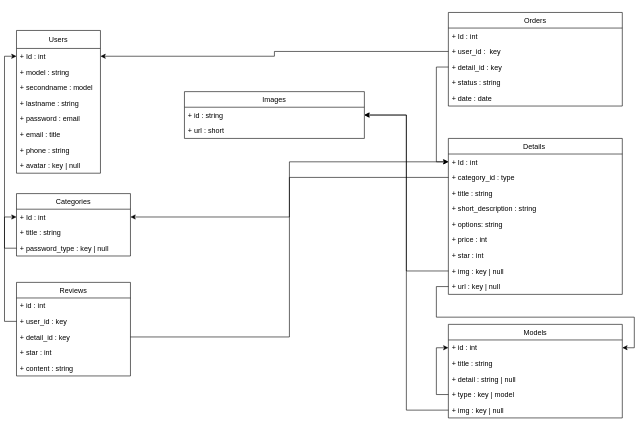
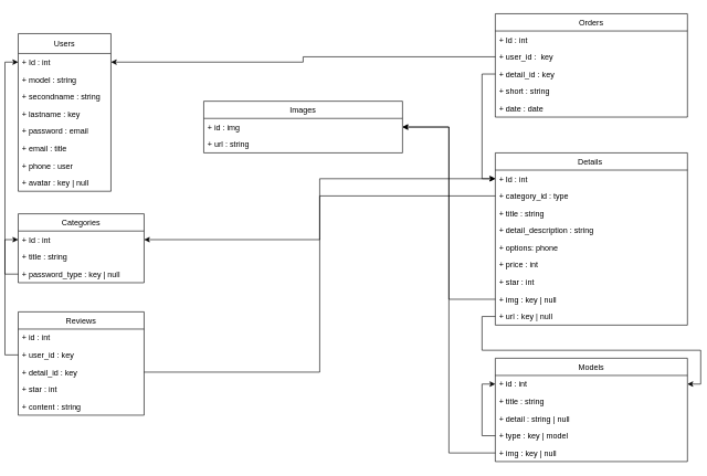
  <mxCell id="0" />
  <mxCell id="1" parent="0" />
  <mxCell id="2" value="Users" style="swimlane;fontStyle=0;childLayout=stackLayout;horizontal=1;startSize=30;fillColor=none;horizontalStack=0;resizeParent=1;resizeParentMax=0;resizeLast=0;collapsible=1;marginBottom=0;arcSize=15;" vertex="1" parent="1"><mxGeometry x="20" y="50" width="140" height="238" as="geometry"><mxRectangle x="100" y="90" width="60" height="26" as="alternateBounds" /></mxGeometry></mxCell>
  <mxCell id="3" value="+ Id : int&#10;" style="text;strokeColor=none;fillColor=none;align=left;verticalAlign=top;spacingLeft=4;spacingRight=4;overflow=hidden;rotatable=0;points=[[0,0.5],[1,0.5]];portConstraint=eastwest;" vertex="1" parent="2"><mxGeometry y="30" width="140" height="26" as="geometry" /></mxCell>
  <mxCell id="4" value="+ model : string&#10;" style="text;strokeColor=none;fillColor=none;align=left;verticalAlign=top;spacingLeft=4;spacingRight=4;overflow=hidden;rotatable=0;points=[[0,0.5],[1,0.5]];portConstraint=eastwest;" vertex="1" parent="2"><mxGeometry y="56" width="140" height="26" as="geometry" /></mxCell>
- <mxCell id="5" value="+ secondname : model" style="text;strokeColor=none;fillColor=none;align=left;verticalAlign=top;spacingLeft=4;spacingRight=4;overflow=hidden;rotatable=0;points=[[0,0.5],[1,0.5]];portConstraint=eastwest;" vertex="1" parent="2"><mxGeometry y="82" width="140" height="26" as="geometry" /></mxCell>
- <mxCell id="6" value="+ lastname : string" style="text;strokeColor=none;fillColor=none;align=left;verticalAlign=top;spacingLeft=4;spacingRight=4;overflow=hidden;rotatable=0;points=[[0,0.5],[1,0.5]];portConstraint=eastwest;" vertex="1" parent="2"><mxGeometry y="108" width="140" height="26" as="geometry" /></mxCell>
+ <mxCell id="5" value="+ secondname : string" style="text;strokeColor=none;fillColor=none;align=left;verticalAlign=top;spacingLeft=4;spacingRight=4;overflow=hidden;rotatable=0;points=[[0,0.5],[1,0.5]];portConstraint=eastwest;" vertex="1" parent="2"><mxGeometry y="82" width="140" height="26" as="geometry" /></mxCell>
+ <mxCell id="6" value="+ lastname : key" style="text;strokeColor=none;fillColor=none;align=left;verticalAlign=top;spacingLeft=4;spacingRight=4;overflow=hidden;rotatable=0;points=[[0,0.5],[1,0.5]];portConstraint=eastwest;" vertex="1" parent="2"><mxGeometry y="108" width="140" height="26" as="geometry" /></mxCell>
  <mxCell id="7" value="+ password : email" style="text;strokeColor=none;fillColor=none;align=left;verticalAlign=top;spacingLeft=4;spacingRight=4;overflow=hidden;rotatable=0;points=[[0,0.5],[1,0.5]];portConstraint=eastwest;" vertex="1" parent="2"><mxGeometry y="134" width="140" height="26" as="geometry" /></mxCell>
  <mxCell id="8" value="+ email : title " style="text;strokeColor=none;fillColor=none;align=left;verticalAlign=top;spacingLeft=4;spacingRight=4;overflow=hidden;rotatable=0;points=[[0,0.5],[1,0.5]];portConstraint=eastwest;" vertex="1" parent="2"><mxGeometry y="160" width="140" height="26" as="geometry" /></mxCell>
- <mxCell id="9" value="+ phone : string" style="text;strokeColor=none;fillColor=none;align=left;verticalAlign=top;spacingLeft=4;spacingRight=4;overflow=hidden;rotatable=0;points=[[0,0.5],[1,0.5]];portConstraint=eastwest;" vertex="1" parent="2"><mxGeometry y="186" width="140" height="26" as="geometry" /></mxCell>
+ <mxCell id="9" value="+ phone : user" style="text;strokeColor=none;fillColor=none;align=left;verticalAlign=top;spacingLeft=4;spacingRight=4;overflow=hidden;rotatable=0;points=[[0,0.5],[1,0.5]];portConstraint=eastwest;" vertex="1" parent="2"><mxGeometry y="186" width="140" height="26" as="geometry" /></mxCell>
  <mxCell id="10" value="+ avatar : key | null" style="text;strokeColor=none;fillColor=none;align=left;verticalAlign=top;spacingLeft=4;spacingRight=4;overflow=hidden;rotatable=0;points=[[0,0.5],[1,0.5]];portConstraint=eastwest;" vertex="1" parent="2"><mxGeometry y="212" width="140" height="26" as="geometry" /></mxCell>
  <mxCell id="11" value="Orders" style="swimlane;fontStyle=0;childLayout=stackLayout;horizontal=1;startSize=26;fillColor=none;horizontalStack=0;resizeParent=1;resizeParentMax=0;resizeLast=0;collapsible=1;marginBottom=0;" vertex="1" parent="1"><mxGeometry x="740" y="20" width="290" height="156" as="geometry" /></mxCell>
  <mxCell id="12" value="+ Id : int" style="text;strokeColor=none;fillColor=none;align=left;verticalAlign=top;spacingLeft=4;spacingRight=4;overflow=hidden;rotatable=0;points=[[0,0.5],[1,0.5]];portConstraint=eastwest;" vertex="1" parent="11"><mxGeometry y="26" width="290" height="26" as="geometry" /></mxCell>
  <mxCell id="13" value="+ user_id :  key" style="text;strokeColor=none;fillColor=none;align=left;verticalAlign=top;spacingLeft=4;spacingRight=4;overflow=hidden;rotatable=0;points=[[0,0.5],[1,0.5]];portConstraint=eastwest;" vertex="1" parent="11"><mxGeometry y="52" width="290" height="26" as="geometry" /></mxCell>
  <mxCell id="14" value="+ detail_id : key " style="text;strokeColor=none;fillColor=none;align=left;verticalAlign=top;spacingLeft=4;spacingRight=4;overflow=hidden;rotatable=0;points=[[0,0.5],[1,0.5]];portConstraint=eastwest;" vertex="1" parent="11"><mxGeometry y="78" width="290" height="26" as="geometry" /></mxCell>
- <mxCell id="15" value="+ status : string" style="text;strokeColor=none;fillColor=none;align=left;verticalAlign=top;spacingLeft=4;spacingRight=4;overflow=hidden;rotatable=0;points=[[0,0.5],[1,0.5]];portConstraint=eastwest;" vertex="1" parent="11"><mxGeometry y="104" width="290" height="26" as="geometry" /></mxCell>
+ <mxCell id="15" value="+ short : string" style="text;strokeColor=none;fillColor=none;align=left;verticalAlign=top;spacingLeft=4;spacingRight=4;overflow=hidden;rotatable=0;points=[[0,0.5],[1,0.5]];portConstraint=eastwest;" vertex="1" parent="11"><mxGeometry y="104" width="290" height="26" as="geometry" /></mxCell>
  <mxCell id="16" value="+ date : date" style="text;strokeColor=none;fillColor=none;align=left;verticalAlign=top;spacingLeft=4;spacingRight=4;overflow=hidden;rotatable=0;points=[[0,0.5],[1,0.5]];portConstraint=eastwest;" vertex="1" parent="11"><mxGeometry y="130" width="290" height="26" as="geometry" /></mxCell>
  <mxCell id="17" value="Details " style="swimlane;fontStyle=0;childLayout=stackLayout;horizontal=1;startSize=26;fillColor=none;horizontalStack=0;resizeParent=1;resizeParentMax=0;resizeLast=0;collapsible=1;marginBottom=0;" vertex="1" parent="1"><mxGeometry x="740" y="230" width="290" height="260" as="geometry" /></mxCell>
  <mxCell id="18" value="+ Id : int" style="text;strokeColor=none;fillColor=none;align=left;verticalAlign=top;spacingLeft=4;spacingRight=4;overflow=hidden;rotatable=0;points=[[0,0.5],[1,0.5]];portConstraint=eastwest;" vertex="1" parent="17"><mxGeometry y="26" width="290" height="26" as="geometry" /></mxCell>
  <mxCell id="19" value="+ category_id : type" style="text;strokeColor=none;fillColor=none;align=left;verticalAlign=top;spacingLeft=4;spacingRight=4;overflow=hidden;rotatable=0;points=[[0,0.5],[1,0.5]];portConstraint=eastwest;" vertex="1" parent="17"><mxGeometry y="52" width="290" height="26" as="geometry" /></mxCell>
  <mxCell id="20" value="+ title : string" style="text;strokeColor=none;fillColor=none;align=left;verticalAlign=top;spacingLeft=4;spacingRight=4;overflow=hidden;rotatable=0;points=[[0,0.5],[1,0.5]];portConstraint=eastwest;" vertex="1" parent="17"><mxGeometry y="78" width="290" height="26" as="geometry" /></mxCell>
- <mxCell id="21" value="+ short_description : string" style="text;strokeColor=none;fillColor=none;align=left;verticalAlign=top;spacingLeft=4;spacingRight=4;overflow=hidden;rotatable=0;points=[[0,0.5],[1,0.5]];portConstraint=eastwest;" vertex="1" parent="17"><mxGeometry y="104" width="290" height="26" as="geometry" /></mxCell>
- <mxCell id="22" value="+ options: string" style="text;strokeColor=none;fillColor=none;align=left;verticalAlign=top;spacingLeft=4;spacingRight=4;overflow=hidden;rotatable=0;points=[[0,0.5],[1,0.5]];portConstraint=eastwest;" vertex="1" parent="17"><mxGeometry y="130" width="290" height="26" as="geometry" /></mxCell>
+ <mxCell id="21" value="+ detail_description : string" style="text;strokeColor=none;fillColor=none;align=left;verticalAlign=top;spacingLeft=4;spacingRight=4;overflow=hidden;rotatable=0;points=[[0,0.5],[1,0.5]];portConstraint=eastwest;" vertex="1" parent="17"><mxGeometry y="104" width="290" height="26" as="geometry" /></mxCell>
+ <mxCell id="22" value="+ options: phone" style="text;strokeColor=none;fillColor=none;align=left;verticalAlign=top;spacingLeft=4;spacingRight=4;overflow=hidden;rotatable=0;points=[[0,0.5],[1,0.5]];portConstraint=eastwest;" vertex="1" parent="17"><mxGeometry y="130" width="290" height="26" as="geometry" /></mxCell>
  <mxCell id="23" value="+ price : int" style="text;strokeColor=none;fillColor=none;align=left;verticalAlign=top;spacingLeft=4;spacingRight=4;overflow=hidden;rotatable=0;points=[[0,0.5],[1,0.5]];portConstraint=eastwest;" vertex="1" parent="17"><mxGeometry y="156" width="290" height="26" as="geometry" /></mxCell>
  <mxCell id="24" value="+ star : int&#10;" style="text;strokeColor=none;fillColor=none;align=left;verticalAlign=top;spacingLeft=4;spacingRight=4;overflow=hidden;rotatable=0;points=[[0,0.5],[1,0.5]];portConstraint=eastwest;" vertex="1" parent="17"><mxGeometry y="182" width="290" height="26" as="geometry" /></mxCell>
  <mxCell id="25" value="+ img : key | null" style="text;strokeColor=none;fillColor=none;align=left;verticalAlign=top;spacingLeft=4;spacingRight=4;overflow=hidden;rotatable=0;points=[[0,0.5],[1,0.5]];portConstraint=eastwest;" vertex="1" parent="17"><mxGeometry y="208" width="290" height="26" as="geometry" /></mxCell>
  <mxCell id="26" value="+ url : key | null" style="text;strokeColor=none;fillColor=none;align=left;verticalAlign=top;spacingLeft=4;spacingRight=4;overflow=hidden;rotatable=0;points=[[0,0.5],[1,0.5]];portConstraint=eastwest;" vertex="1" parent="17"><mxGeometry y="234" width="290" height="26" as="geometry" /></mxCell>
  <mxCell id="27" value="Categories" style="swimlane;fontStyle=0;childLayout=stackLayout;horizontal=1;startSize=26;fillColor=none;horizontalStack=0;resizeParent=1;resizeParentMax=0;resizeLast=0;collapsible=1;marginBottom=0;" vertex="1" parent="1"><mxGeometry x="20" y="322" width="190" height="104" as="geometry" /></mxCell>
  <mxCell id="28" value="+ Id : int" style="text;strokeColor=none;fillColor=none;align=left;verticalAlign=top;spacingLeft=4;spacingRight=4;overflow=hidden;rotatable=0;points=[[0,0.5],[1,0.5]];portConstraint=eastwest;" vertex="1" parent="27"><mxGeometry y="26" width="190" height="26" as="geometry" /></mxCell>
  <mxCell id="29" value="+ title : string" style="text;strokeColor=none;fillColor=none;align=left;verticalAlign=top;spacingLeft=4;spacingRight=4;overflow=hidden;rotatable=0;points=[[0,0.5],[1,0.5]];portConstraint=eastwest;" vertex="1" parent="27"><mxGeometry y="52" width="190" height="26" as="geometry" /></mxCell>
  <mxCell id="30" style="edgeStyle=orthogonalEdgeStyle;rounded=0;orthogonalLoop=1;jettySize=auto;html=1;exitX=0;exitY=0.5;exitDx=0;exitDy=0;entryX=0;entryY=0.5;entryDx=0;entryDy=0;" edge="1" parent="27" source="31" target="28"><mxGeometry relative="1" as="geometry" /></mxCell>
  <mxCell id="31" value="+ password_type : key | null" style="text;strokeColor=none;fillColor=none;align=left;verticalAlign=top;spacingLeft=4;spacingRight=4;overflow=hidden;rotatable=0;points=[[0,0.5],[1,0.5]];portConstraint=eastwest;" vertex="1" parent="27"><mxGeometry y="78" width="190" height="26" as="geometry" /></mxCell>
  <mxCell id="32" style="edgeStyle=orthogonalEdgeStyle;rounded=0;orthogonalLoop=1;jettySize=auto;html=1;" edge="1" parent="1" source="13" target="3"><mxGeometry relative="1" as="geometry" /></mxCell>
  <mxCell id="33" style="edgeStyle=orthogonalEdgeStyle;rounded=0;orthogonalLoop=1;jettySize=auto;html=1;entryX=0;entryY=0.5;entryDx=0;entryDy=0;" edge="1" parent="1" source="14" target="18"><mxGeometry relative="1" as="geometry" /></mxCell>
  <mxCell id="34" style="edgeStyle=orthogonalEdgeStyle;rounded=0;orthogonalLoop=1;jettySize=auto;html=1;" edge="1" parent="1" source="19" target="28"><mxGeometry relative="1" as="geometry" /></mxCell>
  <mxCell id="35" value="Models" style="swimlane;fontStyle=0;childLayout=stackLayout;horizontal=1;startSize=26;fillColor=none;horizontalStack=0;resizeParent=1;resizeParentMax=0;resizeLast=0;collapsible=1;marginBottom=0;" vertex="1" parent="1"><mxGeometry x="740" y="540" width="290" height="156" as="geometry" /></mxCell>
  <mxCell id="36" value="+ id : int" style="text;strokeColor=none;fillColor=none;align=left;verticalAlign=top;spacingLeft=4;spacingRight=4;overflow=hidden;rotatable=0;points=[[0,0.5],[1,0.5]];portConstraint=eastwest;" vertex="1" parent="35"><mxGeometry y="26" width="290" height="26" as="geometry" /></mxCell>
  <mxCell id="37" value="+ title : string" style="text;strokeColor=none;fillColor=none;align=left;verticalAlign=top;spacingLeft=4;spacingRight=4;overflow=hidden;rotatable=0;points=[[0,0.5],[1,0.5]];portConstraint=eastwest;" vertex="1" parent="35"><mxGeometry y="52" width="290" height="26" as="geometry" /></mxCell>
  <mxCell id="38" value="+ detail : string | null" style="text;strokeColor=none;fillColor=none;align=left;verticalAlign=top;spacingLeft=4;spacingRight=4;overflow=hidden;rotatable=0;points=[[0,0.5],[1,0.5]];portConstraint=eastwest;" vertex="1" parent="35"><mxGeometry y="78" width="290" height="26" as="geometry" /></mxCell>
  <mxCell id="39" style="edgeStyle=orthogonalEdgeStyle;rounded=0;orthogonalLoop=1;jettySize=auto;html=1;entryX=0;entryY=0.5;entryDx=0;entryDy=0;" edge="1" parent="35" source="40" target="36"><mxGeometry relative="1" as="geometry" /></mxCell>
  <mxCell id="40" value="+ type : key | model" style="text;strokeColor=none;fillColor=none;align=left;verticalAlign=top;spacingLeft=4;spacingRight=4;overflow=hidden;rotatable=0;points=[[0,0.5],[1,0.5]];portConstraint=eastwest;" vertex="1" parent="35"><mxGeometry y="104" width="290" height="26" as="geometry" /></mxCell>
  <mxCell id="41" value="+ img : key | null" style="text;strokeColor=none;fillColor=none;align=left;verticalAlign=top;spacingLeft=4;spacingRight=4;overflow=hidden;rotatable=0;points=[[0,0.5],[1,0.5]];portConstraint=eastwest;" vertex="1" parent="35"><mxGeometry y="130" width="290" height="26" as="geometry" /></mxCell>
  <mxCell id="42" value="Reviews" style="swimlane;fontStyle=0;childLayout=stackLayout;horizontal=1;startSize=26;fillColor=none;horizontalStack=0;resizeParent=1;resizeParentMax=0;resizeLast=0;collapsible=1;marginBottom=0;" vertex="1" parent="1"><mxGeometry x="20" y="470" width="190" height="156" as="geometry" /></mxCell>
  <mxCell id="43" value="+ id : int" style="text;strokeColor=none;fillColor=none;align=left;verticalAlign=top;spacingLeft=4;spacingRight=4;overflow=hidden;rotatable=0;points=[[0,0.5],[1,0.5]];portConstraint=eastwest;" vertex="1" parent="42"><mxGeometry y="26" width="190" height="26" as="geometry" /></mxCell>
  <mxCell id="44" value="+ user_id : key" style="text;strokeColor=none;fillColor=none;align=left;verticalAlign=top;spacingLeft=4;spacingRight=4;overflow=hidden;rotatable=0;points=[[0,0.5],[1,0.5]];portConstraint=eastwest;" vertex="1" parent="42"><mxGeometry y="52" width="190" height="26" as="geometry" /></mxCell>
  <mxCell id="45" value="+ detail_id : key&#10;" style="text;strokeColor=none;fillColor=none;align=left;verticalAlign=top;spacingLeft=4;spacingRight=4;overflow=hidden;rotatable=0;points=[[0,0.5],[1,0.5]];portConstraint=eastwest;" vertex="1" parent="42"><mxGeometry y="78" width="190" height="26" as="geometry" /></mxCell>
  <mxCell id="46" value="+ star : int" style="text;strokeColor=none;fillColor=none;align=left;verticalAlign=top;spacingLeft=4;spacingRight=4;overflow=hidden;rotatable=0;points=[[0,0.5],[1,0.5]];portConstraint=eastwest;" vertex="1" parent="42"><mxGeometry y="104" width="190" height="26" as="geometry" /></mxCell>
  <mxCell id="47" value="+ content : string&#10;" style="text;strokeColor=none;fillColor=none;align=left;verticalAlign=top;spacingLeft=4;spacingRight=4;overflow=hidden;rotatable=0;points=[[0,0.5],[1,0.5]];portConstraint=eastwest;" vertex="1" parent="42"><mxGeometry y="130" width="190" height="26" as="geometry" /></mxCell>
  <mxCell id="48" style="edgeStyle=orthogonalEdgeStyle;rounded=0;orthogonalLoop=1;jettySize=auto;html=1;entryX=0;entryY=0.5;entryDx=0;entryDy=0;" edge="1" parent="1" source="44" target="3"><mxGeometry relative="1" as="geometry" /></mxCell>
  <mxCell id="49" style="edgeStyle=orthogonalEdgeStyle;rounded=0;orthogonalLoop=1;jettySize=auto;html=1;" edge="1" parent="1" source="45" target="18"><mxGeometry relative="1" as="geometry" /></mxCell>
  <mxCell id="50" value="Images" style="swimlane;fontStyle=0;childLayout=stackLayout;horizontal=1;startSize=26;fillColor=none;horizontalStack=0;resizeParent=1;resizeParentMax=0;resizeLast=0;collapsible=1;marginBottom=0;" vertex="1" parent="1"><mxGeometry x="300" y="152" width="300" height="78" as="geometry" /></mxCell>
- <mxCell id="51" value="+ id : string    " style="text;strokeColor=none;fillColor=none;align=left;verticalAlign=top;spacingLeft=4;spacingRight=4;overflow=hidden;rotatable=0;points=[[0,0.5],[1,0.5]];portConstraint=eastwest;" vertex="1" parent="50"><mxGeometry y="26" width="300" height="26" as="geometry" /></mxCell>
- <mxCell id="52" value="+ url : short" style="text;strokeColor=none;fillColor=none;align=left;verticalAlign=top;spacingLeft=4;spacingRight=4;overflow=hidden;rotatable=0;points=[[0,0.5],[1,0.5]];portConstraint=eastwest;" vertex="1" parent="50"><mxGeometry y="52" width="300" height="26" as="geometry" /></mxCell>
+ <mxCell id="51" value="+ id : img    " style="text;strokeColor=none;fillColor=none;align=left;verticalAlign=top;spacingLeft=4;spacingRight=4;overflow=hidden;rotatable=0;points=[[0,0.5],[1,0.5]];portConstraint=eastwest;" vertex="1" parent="50"><mxGeometry y="26" width="300" height="26" as="geometry" /></mxCell>
+ <mxCell id="52" value="+ url : string" style="text;strokeColor=none;fillColor=none;align=left;verticalAlign=top;spacingLeft=4;spacingRight=4;overflow=hidden;rotatable=0;points=[[0,0.5],[1,0.5]];portConstraint=eastwest;" vertex="1" parent="50"><mxGeometry y="52" width="300" height="26" as="geometry" /></mxCell>
  <mxCell id="53" style="edgeStyle=orthogonalEdgeStyle;rounded=0;orthogonalLoop=1;jettySize=auto;html=1;exitX=0;exitY=0.5;exitDx=0;exitDy=0;" edge="1" parent="1" source="25" target="51"><mxGeometry relative="1" as="geometry" /></mxCell>
  <mxCell id="54" style="edgeStyle=orthogonalEdgeStyle;rounded=0;orthogonalLoop=1;jettySize=auto;html=1;exitX=0;exitY=0.5;exitDx=0;exitDy=0;" edge="1" parent="1" source="41" target="51"><mxGeometry relative="1" as="geometry" /></mxCell>
  <mxCell id="55" style="edgeStyle=orthogonalEdgeStyle;rounded=0;orthogonalLoop=1;jettySize=auto;html=1;exitX=0;exitY=0.5;exitDx=0;exitDy=0;" edge="1" parent="1" source="26" target="36"><mxGeometry relative="1" as="geometry" /></mxCell>
